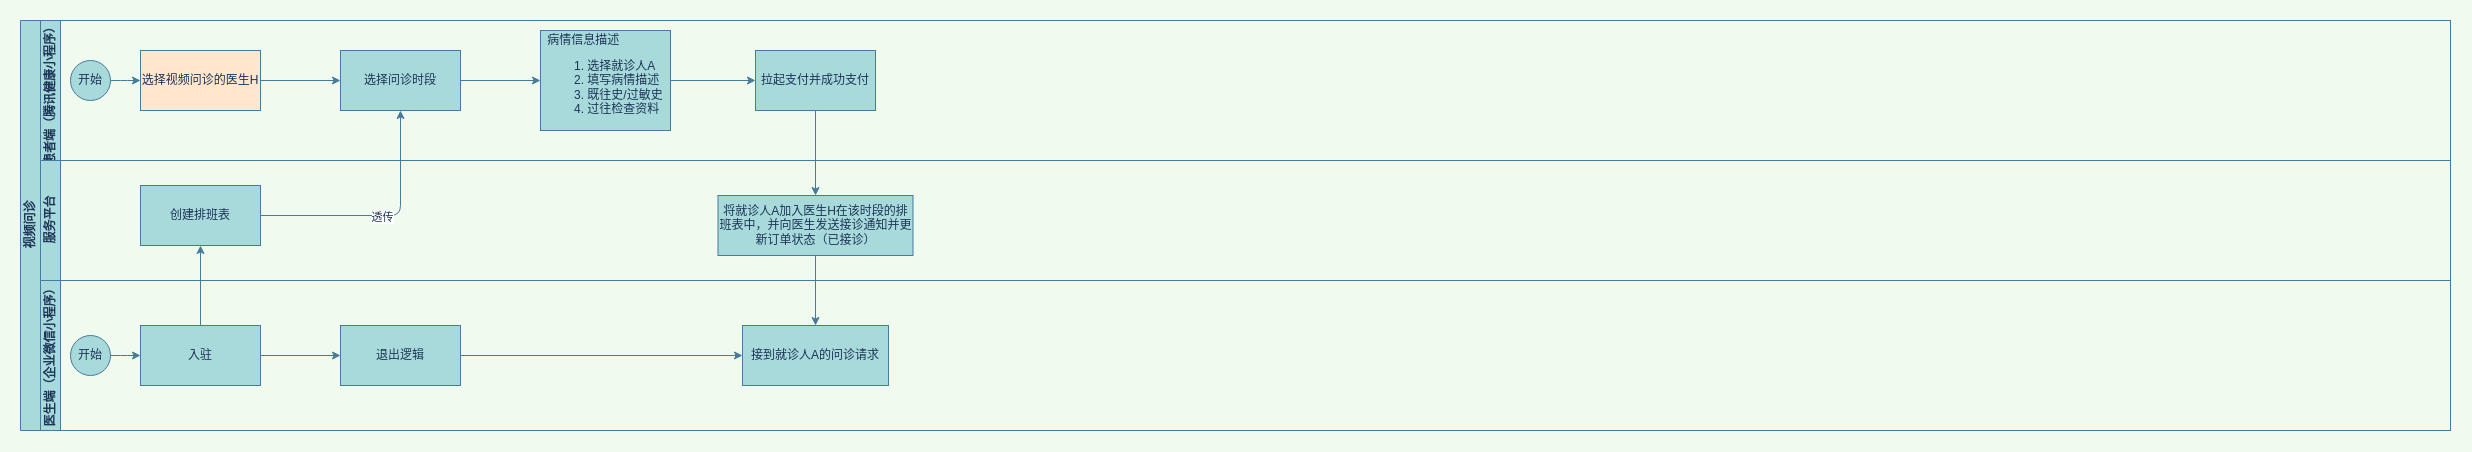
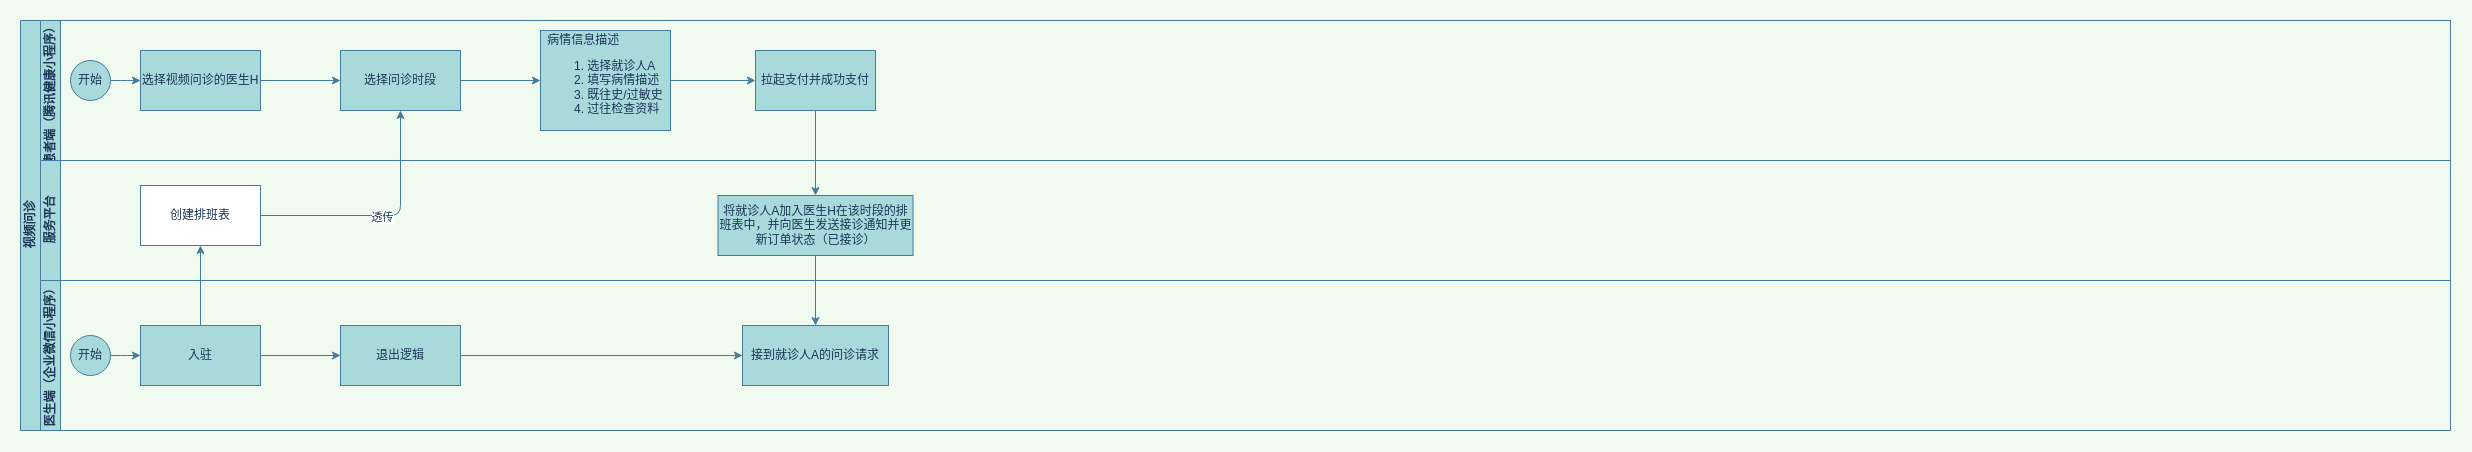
  <mxCell id="0" />
  <mxCell id="1" parent="0" />
  <mxCell id="2" value="视频问诊" style="swimlane;html=1;childLayout=stackLayout;resizeParent=1;resizeParentMax=0;horizontal=0;startSize=20;horizontalStack=0;fillColor=#A8DADC;strokeColor=#457B9D;fontColor=#1D3557;align=center;" parent="1" vertex="1"><mxGeometry x="20" y="20" width="2430" height="410" as="geometry" /></mxCell>
  <mxCell id="3" value="患者端（腾讯健康小程序）" style="swimlane;html=1;startSize=20;horizontal=0;fillColor=#A8DADC;strokeColor=#457B9D;fontColor=#1D3557;align=right;" parent="2" vertex="1"><mxGeometry x="20" width="2410" height="140" as="geometry" /></mxCell>
  <mxCell id="4" value="" style="edgeStyle=orthogonalEdgeStyle;curved=0;rounded=1;sketch=0;orthogonalLoop=1;jettySize=auto;html=1;fontColor=#1D3557;strokeColor=#457B9D;fillColor=#A8DADC;" edge="1" parent="3" source="5" target="6"><mxGeometry relative="1" as="geometry" /></mxCell>
  <mxCell id="5" value="开始" style="ellipse;whiteSpace=wrap;html=1;fillColor=#A8DADC;strokeColor=#457B9D;fontColor=#1D3557;" parent="3" vertex="1"><mxGeometry x="30" y="40" width="40" height="40" as="geometry" /></mxCell>
- <mxCell id="6" value="选择视频问诊的医生H" style="whiteSpace=wrap;html=1;fontColor=#1D3557;strokeColor=#457B9D;fillColor=#ffe6cc;" vertex="1" parent="3"><mxGeometry x="100" y="30" width="120" height="60" as="geometry" /></mxCell>
+ <mxCell id="6" value="选择视频问诊的医生H" style="whiteSpace=wrap;html=1;fontColor=#1D3557;strokeColor=#457B9D;fillColor=#A8DADC;" vertex="1" parent="3"><mxGeometry x="100" y="30" width="120" height="60" as="geometry" /></mxCell>
  <mxCell id="7" value="" style="edgeStyle=orthogonalEdgeStyle;curved=0;rounded=1;sketch=0;orthogonalLoop=1;jettySize=auto;html=1;fontColor=#1D3557;strokeColor=#457B9D;fillColor=#A8DADC;" edge="1" parent="3" source="8" target="9"><mxGeometry relative="1" as="geometry" /></mxCell>
  <mxCell id="8" value="&lt;div style=&quot;text-align: justify&quot;&gt;&lt;span&gt;病情信息描述&lt;br&gt;&lt;ol&gt;&lt;li&gt;&lt;span&gt;选择就诊人A&lt;/span&gt;&lt;/li&gt;&lt;li&gt;&lt;span&gt;填写病情描述&lt;/span&gt;&lt;/li&gt;&lt;li&gt;&lt;span&gt;既往史/过敏史&lt;/span&gt;&lt;/li&gt;&lt;li&gt;&lt;span&gt;过往检查资料&lt;/span&gt;&lt;/li&gt;&lt;/ol&gt;&lt;/span&gt;&lt;/div&gt;" style="whiteSpace=wrap;html=1;fontColor=#1D3557;strokeColor=#457B9D;fillColor=#A8DADC;align=center;" vertex="1" parent="3"><mxGeometry x="500" y="10" width="130" height="100" as="geometry" /></mxCell>
  <mxCell id="9" value="拉起支付并成功支付" style="whiteSpace=wrap;html=1;fontColor=#1D3557;strokeColor=#457B9D;fillColor=#A8DADC;" vertex="1" parent="3"><mxGeometry x="715" y="30" width="120" height="60" as="geometry" /></mxCell>
  <mxCell id="10" value="服务平台" style="swimlane;html=1;startSize=20;horizontal=0;fillColor=#A8DADC;strokeColor=#457B9D;fontColor=#1D3557;" parent="2" vertex="1"><mxGeometry x="20" y="140" width="2410" height="120" as="geometry" /></mxCell>
  <mxCell id="11" value="将就诊人A加入医生H在该时段的排班表中，并向医生发送接诊通知并更新订单状态（已接诊）" style="whiteSpace=wrap;html=1;fontColor=#1D3557;strokeColor=#457B9D;fillColor=#A8DADC;" vertex="1" parent="10"><mxGeometry x="677.5" y="35" width="195" height="60" as="geometry" /></mxCell>
  <mxCell id="12" style="edgeStyle=orthogonalEdgeStyle;curved=0;rounded=1;sketch=0;orthogonalLoop=1;jettySize=auto;html=1;exitX=0.5;exitY=1;exitDx=0;exitDy=0;fontColor=#FF3333;strokeColor=#457B9D;fillColor=#A8DADC;" edge="1" parent="2" source="9" target="11"><mxGeometry relative="1" as="geometry" /></mxCell>
  <mxCell id="13" style="edgeStyle=orthogonalEdgeStyle;curved=0;rounded=1;sketch=0;orthogonalLoop=1;jettySize=auto;html=1;exitX=0.5;exitY=1;exitDx=0;exitDy=0;fontColor=#FF3333;strokeColor=#457B9D;fillColor=#A8DADC;" edge="1" parent="2" source="11" target="20"><mxGeometry relative="1" as="geometry" /></mxCell>
  <mxCell id="14" value="医生端（企业微信小程序）" style="swimlane;html=1;startSize=20;horizontal=0;fillColor=#A8DADC;strokeColor=#457B9D;fontColor=#1D3557;" parent="2" vertex="1"><mxGeometry x="20" y="260" width="2410" height="150" as="geometry" /></mxCell>
  <mxCell id="15" value="开始" style="ellipse;whiteSpace=wrap;html=1;fillColor=#A8DADC;strokeColor=#457B9D;fontColor=#1D3557;" vertex="1" parent="14"><mxGeometry x="30" y="55" width="40" height="40" as="geometry" /></mxCell>
  <mxCell id="16" value="" style="edgeStyle=orthogonalEdgeStyle;curved=0;rounded=1;sketch=0;orthogonalLoop=1;jettySize=auto;html=1;fontColor=#1D3557;strokeColor=#457B9D;fillColor=#A8DADC;" edge="1" parent="14" source="17" target="19"><mxGeometry relative="1" as="geometry" /></mxCell>
  <mxCell id="17" value="入驻" style="whiteSpace=wrap;html=1;fontColor=#1D3557;strokeColor=#457B9D;fillColor=#A8DADC;" vertex="1" parent="14"><mxGeometry x="100" y="45" width="120" height="60" as="geometry" /></mxCell>
  <mxCell id="18" value="" style="edgeStyle=orthogonalEdgeStyle;curved=0;rounded=1;sketch=0;orthogonalLoop=1;jettySize=auto;html=1;fontColor=#1D3557;strokeColor=#457B9D;fillColor=#A8DADC;" edge="1" parent="14" source="15" target="17"><mxGeometry relative="1" as="geometry" /></mxCell>
- <mxCell id="19" value="创建排班表" style="whiteSpace=wrap;html=1;fontColor=#1D3557;strokeColor=#457B9D;fillColor=#A8DADC;" vertex="1" parent="14"><mxGeometry x="100" y="-95" width="120" height="60" as="geometry" /></mxCell>
+ <mxCell id="19" value="创建排班表" style="whiteSpace=wrap;html=1;fontColor=#1D3557;strokeColor=#457B9D;fillColor=#ffffff;" vertex="1" parent="14"><mxGeometry x="100" y="-95" width="120" height="60" as="geometry" /></mxCell>
  <mxCell id="20" value="接到就诊人A的问诊请求" style="whiteSpace=wrap;html=1;fontColor=#1D3557;strokeColor=#457B9D;fillColor=#A8DADC;" vertex="1" parent="14"><mxGeometry x="702" y="45" width="146" height="60" as="geometry" /></mxCell>
  <mxCell id="21" value="" style="edgeStyle=orthogonalEdgeStyle;curved=0;rounded=1;sketch=0;orthogonalLoop=1;jettySize=auto;html=1;fontColor=#1D3557;strokeColor=#457B9D;fillColor=#A8DADC;" edge="1" parent="1" source="22" target="8"><mxGeometry relative="1" as="geometry" /></mxCell>
  <mxCell id="22" value="选择问诊时段" style="whiteSpace=wrap;html=1;fontColor=#1D3557;strokeColor=#457B9D;fillColor=#A8DADC;" vertex="1" parent="1"><mxGeometry x="340" y="50" width="120" height="60" as="geometry" /></mxCell>
  <mxCell id="23" value="" style="edgeStyle=orthogonalEdgeStyle;curved=0;rounded=1;sketch=0;orthogonalLoop=1;jettySize=auto;html=1;fontColor=#1D3557;strokeColor=#457B9D;fillColor=#A8DADC;" edge="1" parent="1" source="6" target="22"><mxGeometry relative="1" as="geometry" /></mxCell>
  <mxCell id="24" style="edgeStyle=orthogonalEdgeStyle;curved=0;rounded=1;sketch=0;orthogonalLoop=1;jettySize=auto;html=1;entryX=0.5;entryY=1;entryDx=0;entryDy=0;fontColor=#1D3557;strokeColor=#457B9D;fillColor=#A8DADC;" edge="1" parent="1" source="19" target="22"><mxGeometry relative="1" as="geometry" /></mxCell>
  <mxCell id="25" value="透传" style="edgeLabel;html=1;align=center;verticalAlign=middle;resizable=0;points=[];fontColor=#1D3557;" vertex="1" connectable="0" parent="24"><mxGeometry x="-0.015" y="-1" relative="1" as="geometry"><mxPoint as="offset" /></mxGeometry></mxCell>
  <mxCell id="26" value="" style="edgeStyle=orthogonalEdgeStyle;curved=0;rounded=1;sketch=0;orthogonalLoop=1;jettySize=auto;html=1;fontColor=#FF3333;strokeColor=#457B9D;fillColor=#A8DADC;" edge="1" parent="1" source="27" target="20"><mxGeometry relative="1" as="geometry" /></mxCell>
  <mxCell id="27" value="退出逻辑" style="whiteSpace=wrap;html=1;fontColor=#1D3557;strokeColor=#457B9D;fillColor=#A8DADC;" vertex="1" parent="1"><mxGeometry x="340" y="325" width="120" height="60" as="geometry" /></mxCell>
  <mxCell id="28" value="" style="edgeStyle=orthogonalEdgeStyle;curved=0;rounded=1;sketch=0;orthogonalLoop=1;jettySize=auto;html=1;fontColor=#1D3557;strokeColor=#457B9D;fillColor=#A8DADC;" edge="1" parent="1" source="17" target="27"><mxGeometry relative="1" as="geometry" /></mxCell>
